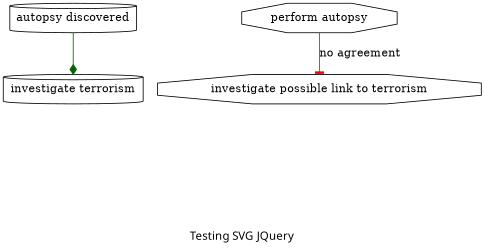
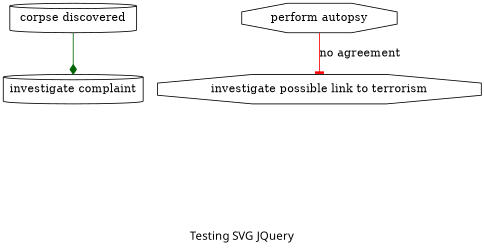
  digraph {
    fontname=Didot
    label="\n\n\n\nTesting SVG JQuery"
    rankdir=TB
    node [color=black fontcolor=black shape=cylinder]
-   n1 [label="autopsy discovered" toplabel=Neighbor]
-   n2 [label="investigate terrorism" toplabel="Morristown Police"]
+   n1 [label="corpse discovered" toplabel=Neighbor]
+   n2 [label="investigate complaint" toplabel="Morristown Police"]
    n3 [label="perform autopsy" shape=octagon toplabel="Morris County Medical Examiner"]
    n4 [label="investigate possible link to terrorism" shape=octagon toplabel="NJ Office of Counter-terrorism"]
    n1 -> n2 [arrowhead=diamond color=darkgreen]
    n3 -> n4 [arrowhead=tee color=red label="no agreement"]
  }
